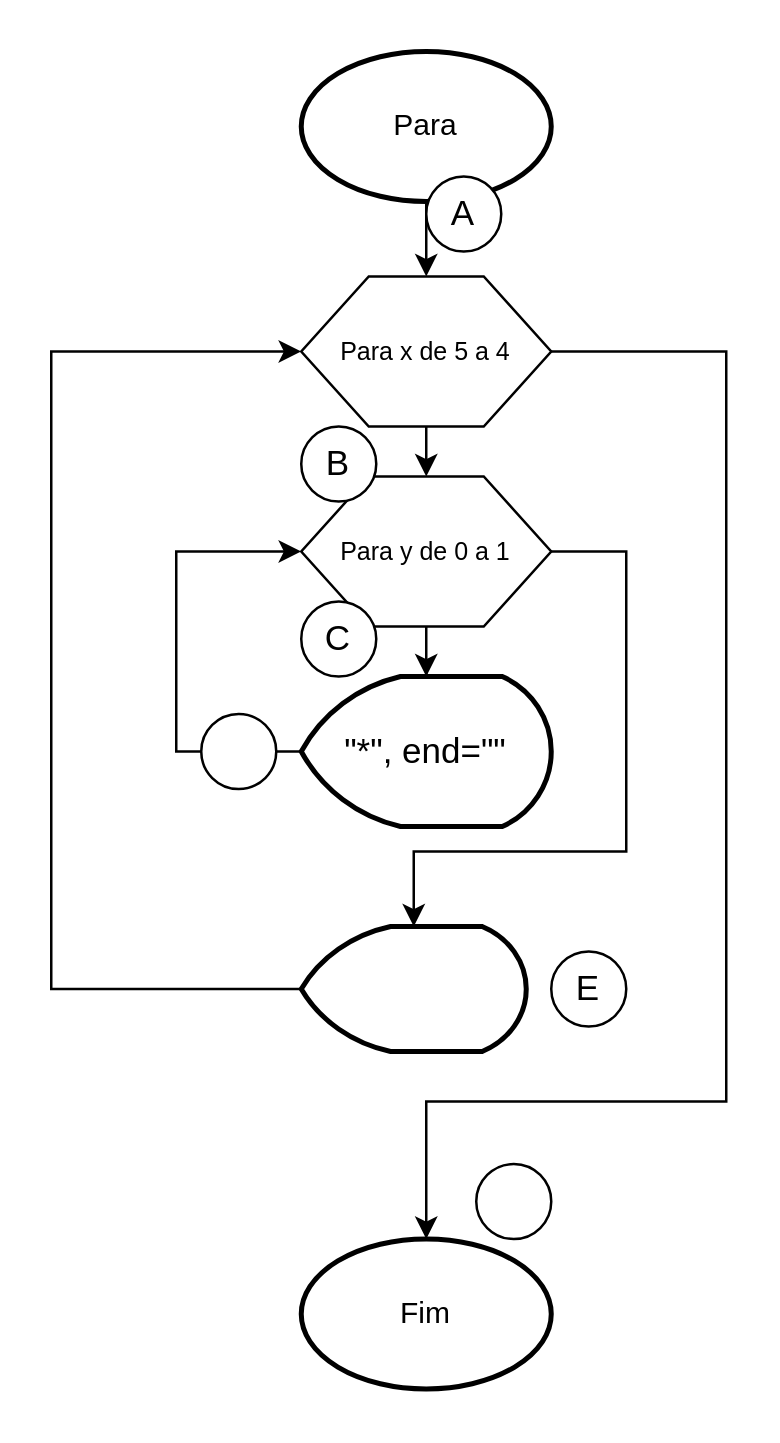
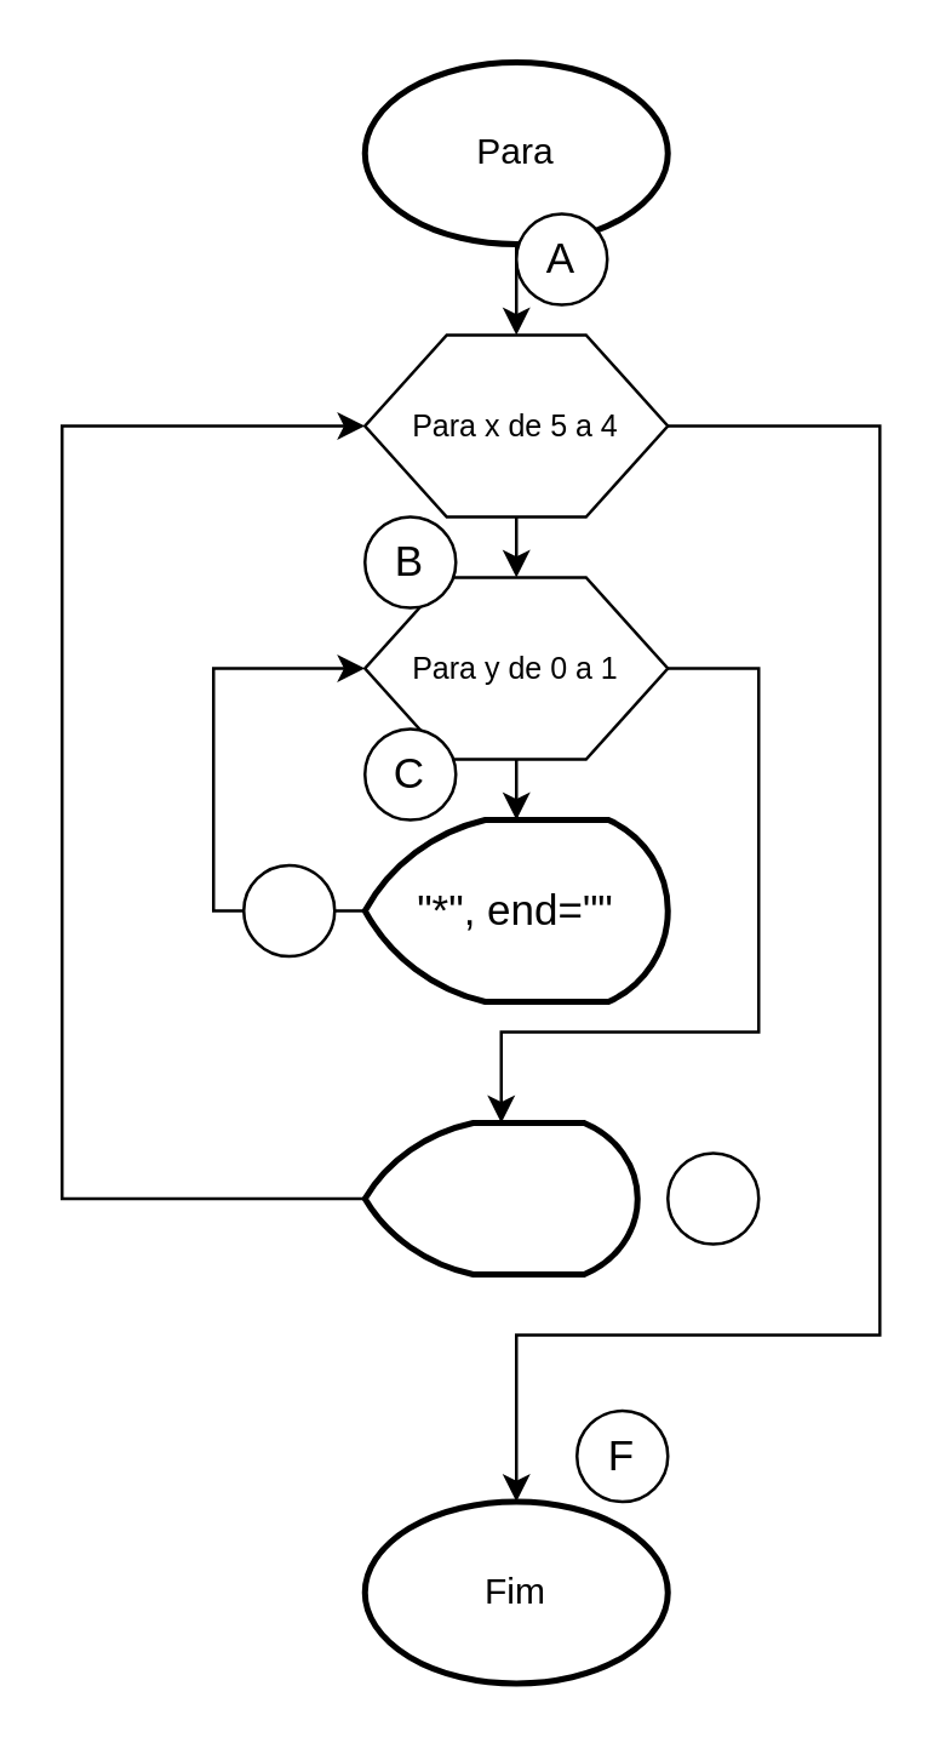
  <mxCell id="0" />
  <mxCell id="1" parent="0" />
  <mxCell id="2" style="edgeStyle=orthogonalEdgeStyle;rounded=0;orthogonalLoop=1;jettySize=auto;html=1;entryX=0.5;entryY=0;entryDx=0;entryDy=0;" edge="1" parent="1" source="3" target="13"><mxGeometry relative="1" as="geometry" /></mxCell>
  <mxCell id="3" value="Para" style="strokeWidth=2;html=1;shape=mxgraph.flowchart.start_1;whiteSpace=wrap;" vertex="1" parent="1"><mxGeometry x="120" y="20" width="100" height="60" as="geometry" /></mxCell>
  <mxCell id="4" value="" style="edgeStyle=orthogonalEdgeStyle;rounded=0;orthogonalLoop=1;jettySize=auto;html=1;entryX=0;entryY=0.5;entryDx=0;entryDy=0;" edge="1" parent="1" source="5" target="8"><mxGeometry relative="1" as="geometry"><Array as="points"><mxPoint x="70" y="300" /><mxPoint x="70" y="220" /></Array></mxGeometry></mxCell>
  <mxCell id="5" value="&lt;font style=&quot;font-size: 14px&quot;&gt;&quot;*&quot;, end=&quot;&quot;&lt;/font&gt;" style="strokeWidth=2;html=1;shape=mxgraph.flowchart.display;whiteSpace=wrap;" vertex="1" parent="1"><mxGeometry x="120" y="270" width="100" height="60" as="geometry" /></mxCell>
  <mxCell id="6" value="" style="edgeStyle=orthogonalEdgeStyle;rounded=0;orthogonalLoop=1;jettySize=auto;html=1;" edge="1" parent="1" source="8" target="5"><mxGeometry relative="1" as="geometry" /></mxCell>
  <mxCell id="7" style="edgeStyle=orthogonalEdgeStyle;rounded=0;orthogonalLoop=1;jettySize=auto;html=1;exitX=1;exitY=0.5;exitDx=0;exitDy=0;entryX=0.5;entryY=0;entryDx=0;entryDy=0;entryPerimeter=0;" edge="1" parent="1" source="8" target="33"><mxGeometry relative="1" as="geometry"><Array as="points"><mxPoint x="250" y="220" /><mxPoint x="250" y="340" /><mxPoint x="165" y="340" /></Array></mxGeometry></mxCell>
  <mxCell id="8" value="" style="verticalLabelPosition=bottom;verticalAlign=top;html=1;shape=hexagon;perimeter=hexagonPerimeter2;arcSize=6;size=0.27;" vertex="1" parent="1"><mxGeometry x="120" y="190" width="100" height="60" as="geometry" /></mxCell>
  <mxCell id="9" value="&lt;font style=&quot;font-size: 10px&quot;&gt;Para y de 0 a 1&lt;/font&gt;" style="text;html=1;strokeColor=none;fillColor=none;align=center;verticalAlign=middle;whiteSpace=wrap;rounded=0;" vertex="1" parent="1"><mxGeometry x="130" y="210" width="80" height="20" as="geometry" /></mxCell>
  <mxCell id="10" value="Fim" style="strokeWidth=2;html=1;shape=mxgraph.flowchart.start_1;whiteSpace=wrap;" vertex="1" parent="1"><mxGeometry x="120" y="495" width="100" height="60" as="geometry" /></mxCell>
  <mxCell id="11" value="" style="edgeStyle=orthogonalEdgeStyle;rounded=0;orthogonalLoop=1;jettySize=auto;html=1;" edge="1" parent="1" source="13"><mxGeometry relative="1" as="geometry"><mxPoint x="170" y="190" as="targetPoint" /></mxGeometry></mxCell>
  <mxCell id="12" style="edgeStyle=orthogonalEdgeStyle;rounded=0;orthogonalLoop=1;jettySize=auto;html=1;" edge="1" parent="1" source="13" target="10"><mxGeometry relative="1" as="geometry"><Array as="points"><mxPoint x="290" y="140" /><mxPoint x="290" y="440" /><mxPoint x="170" y="440" /></Array></mxGeometry></mxCell>
  <mxCell id="13" value="" style="verticalLabelPosition=bottom;verticalAlign=top;html=1;shape=hexagon;perimeter=hexagonPerimeter2;arcSize=6;size=0.27;" vertex="1" parent="1"><mxGeometry x="120" y="110" width="100" height="60" as="geometry" /></mxCell>
  <mxCell id="14" value="&lt;font style=&quot;font-size: 10px&quot;&gt;Para x de 5 a 4&lt;/font&gt;" style="text;html=1;strokeColor=none;fillColor=none;align=center;verticalAlign=middle;whiteSpace=wrap;rounded=0;" vertex="1" parent="1"><mxGeometry x="130" y="130" width="80" height="20" as="geometry" /></mxCell>
  <mxCell id="15" value="" style="group" vertex="1" connectable="0" parent="1"><mxGeometry x="120" y="170" width="30" height="30" as="geometry" /></mxCell>
  <mxCell id="16" value="" style="verticalLabelPosition=bottom;verticalAlign=top;html=1;shape=mxgraph.flowchart.on-page_reference;" vertex="1" parent="15"><mxGeometry width="30" height="30" as="geometry" /></mxCell>
  <mxCell id="17" value="&lt;font style=&quot;font-size: 14px&quot;&gt;B&lt;/font&gt;" style="text;html=1;strokeColor=none;fillColor=none;align=center;verticalAlign=middle;whiteSpace=wrap;rounded=0;" vertex="1" parent="15"><mxGeometry width="30" height="30" as="geometry" /></mxCell>
  <mxCell id="18" value="" style="group" vertex="1" connectable="0" parent="1"><mxGeometry x="120" y="240" width="30" height="30" as="geometry" /></mxCell>
  <mxCell id="19" value="" style="verticalLabelPosition=bottom;verticalAlign=top;html=1;shape=mxgraph.flowchart.on-page_reference;" vertex="1" parent="18"><mxGeometry width="30" height="30" as="geometry" /></mxCell>
  <mxCell id="20" value="&lt;font style=&quot;font-size: 14px&quot;&gt;C&lt;/font&gt;" style="text;html=1;strokeColor=none;fillColor=none;align=center;verticalAlign=middle;whiteSpace=wrap;rounded=0;" vertex="1" parent="18"><mxGeometry width="30" height="30" as="geometry" /></mxCell>
  <mxCell id="21" value="" style="group" vertex="1" connectable="0" parent="1"><mxGeometry x="80" y="285" width="30" height="30" as="geometry" /></mxCell>
  <mxCell id="22" value="" style="verticalLabelPosition=bottom;verticalAlign=top;html=1;shape=mxgraph.flowchart.on-page_reference;" vertex="1" parent="21"><mxGeometry width="30" height="30" as="geometry" /></mxCell>
  <mxCell id="23" value="" style="group" vertex="1" connectable="0" parent="1"><mxGeometry x="220" y="380" width="30" height="30" as="geometry" /></mxCell>
  <mxCell id="24" value="" style="verticalLabelPosition=bottom;verticalAlign=top;html=1;shape=mxgraph.flowchart.on-page_reference;" vertex="1" parent="23"><mxGeometry width="30" height="30" as="geometry" /></mxCell>
- <mxCell id="25" value="&lt;font style=&quot;font-size: 14px&quot;&gt;E&lt;/font&gt;" style="text;html=1;strokeColor=none;fillColor=none;align=center;verticalAlign=middle;whiteSpace=wrap;rounded=0;" vertex="1" parent="23"><mxGeometry width="30" height="30" as="geometry" /></mxCell>
  <mxCell id="26" value="" style="group" vertex="1" connectable="0" parent="1"><mxGeometry x="190" y="465" width="30" height="30" as="geometry" /></mxCell>
  <mxCell id="27" value="" style="verticalLabelPosition=bottom;verticalAlign=top;html=1;shape=mxgraph.flowchart.on-page_reference;" vertex="1" parent="26"><mxGeometry width="30" height="30" as="geometry" /></mxCell>
+ <mxCell id="28" value="&lt;font style=&quot;font-size: 14px&quot;&gt;F&lt;/font&gt;" style="text;html=1;strokeColor=none;fillColor=none;align=center;verticalAlign=middle;whiteSpace=wrap;rounded=0;" vertex="1" parent="26"><mxGeometry width="30" height="30" as="geometry" /></mxCell>
  <mxCell id="29" value="" style="group" vertex="1" connectable="0" parent="1"><mxGeometry x="170" y="70" width="30" height="30" as="geometry" /></mxCell>
  <mxCell id="30" value="" style="verticalLabelPosition=bottom;verticalAlign=top;html=1;shape=mxgraph.flowchart.on-page_reference;" vertex="1" parent="29"><mxGeometry width="30" height="30" as="geometry" /></mxCell>
  <mxCell id="31" value="&lt;font style=&quot;font-size: 14px&quot;&gt;A&lt;/font&gt;" style="text;html=1;strokeColor=none;fillColor=none;align=center;verticalAlign=middle;whiteSpace=wrap;rounded=0;" vertex="1" parent="29"><mxGeometry width="30" height="30" as="geometry" /></mxCell>
  <mxCell id="32" style="edgeStyle=orthogonalEdgeStyle;rounded=0;orthogonalLoop=1;jettySize=auto;html=1;entryX=0;entryY=0.5;entryDx=0;entryDy=0;" edge="1" parent="1" source="33" target="13"><mxGeometry relative="1" as="geometry"><Array as="points"><mxPoint x="20" y="395" /><mxPoint x="20" y="140" /></Array></mxGeometry></mxCell>
  <mxCell id="33" value="" style="strokeWidth=2;html=1;shape=mxgraph.flowchart.display;whiteSpace=wrap;" vertex="1" parent="1"><mxGeometry x="120" y="370" width="90" height="50" as="geometry" /></mxCell>
